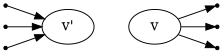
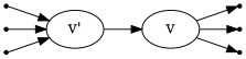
  digraph {
    rankdir=LR
    node [shape=point]
    n1 [label="v'" shape=ellipse]
    v [shape=ellipse]
    a2
    b2
    c2
    a
    b
    c
+   n1 -> v
    v -> a2
    v -> b2
    v -> c2
    a -> n1
    b -> n1
    c -> n1
  }
